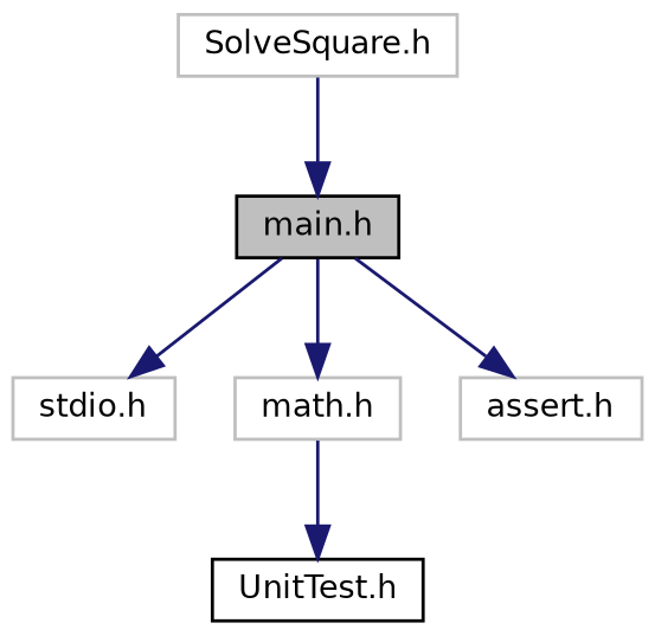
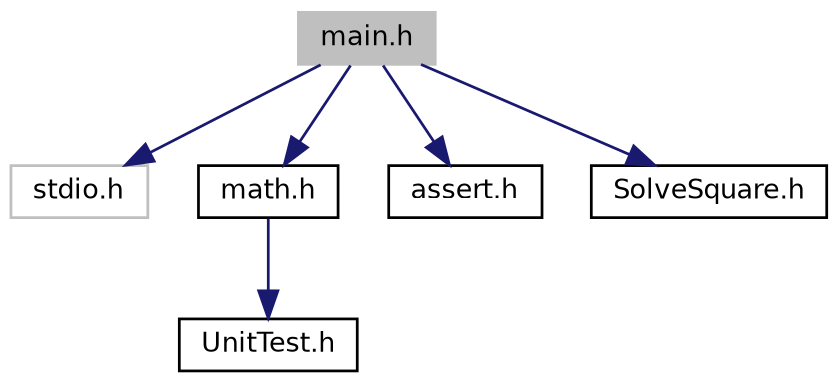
  digraph {
    node [color=black fillcolor=white fontname=Helvetica fontsize=10 shape=record style=filled]
    edge [color=midnightblue fontname=Helvetica fontsize=10 labelfontname=Helvetica labelfontsize=10 style=solid]
-   n1 [fillcolor=grey75 fontcolor=black height=0.2 label="main.h" width=0.4]
+   n1 [color=grey75 fillcolor=grey75 fontcolor=black height=0.2 label="main.h" width=0.4]
    n2 [color=grey75 height=0.2 label="stdio.h" width=0.4]
-   n3 [color=grey75 height=0.2 label="math.h" width=0.4]
-   n4 [color=grey75 height=0.2 label="assert.h" width=0.4]
-   n5 [color=grey75 height=0.2 label="SolveSquare.h" width=0.4]
+   n3 [height=0.2 label="math.h" width=0.4]
+   n4 [height=0.2 label="assert.h" width=0.4]
+   n5 [height=0.2 label="SolveSquare.h" width=0.4]
    n6 [height=0.2 label="UnitTest.h" width=0.4]
    n1 -> n2
    n1 -> n3
    n1 -> n4
-   n5 -> n1
+   n1 -> n5
    n3 -> n6
  }
